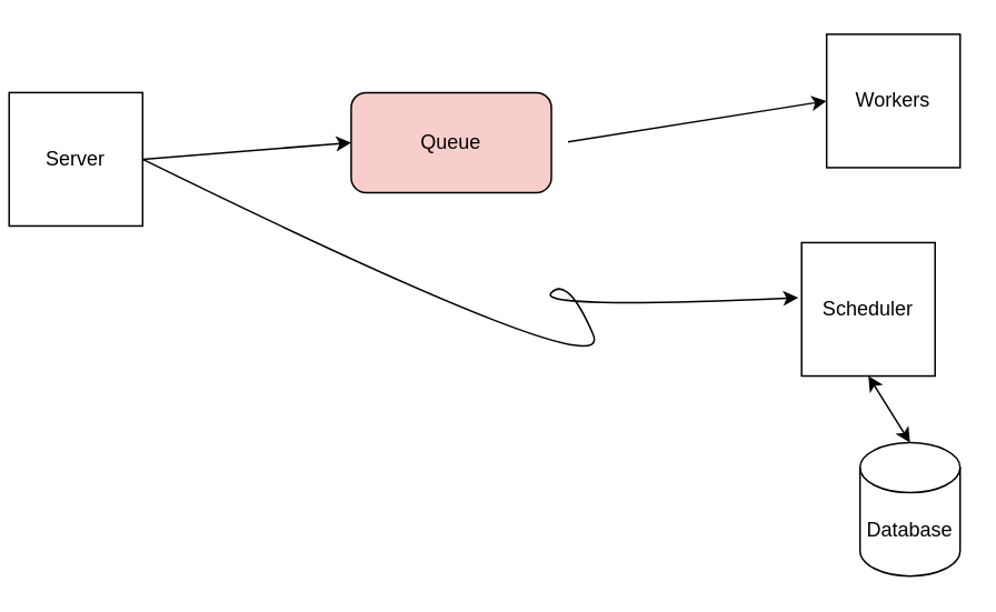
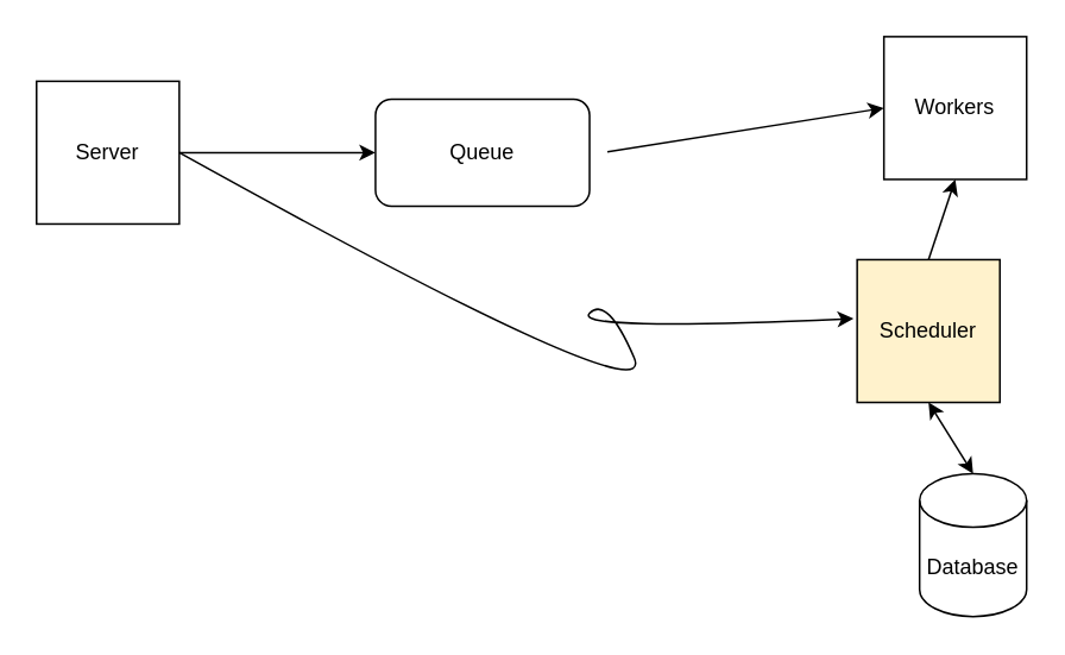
  <mxCell id="0" />
  <mxCell id="1" parent="0" />
- <mxCell id="2" value="Server" style="whiteSpace=wrap;html=1;aspect=fixed;" vertex="1" parent="1"><mxGeometry x="5" y="55" width="80" height="80" as="geometry" /></mxCell>
- <mxCell id="3" value="Queue" style="rounded=1;whiteSpace=wrap;html=1;fillColor=#f8cecc;" vertex="1" parent="1"><mxGeometry x="210" y="55" width="120" height="60" as="geometry" /></mxCell>
+ <mxCell id="2" value="Server" style="whiteSpace=wrap;html=1;aspect=fixed;" vertex="1" parent="1"><mxGeometry x="20" y="45" width="80" height="80" as="geometry" /></mxCell>
+ <mxCell id="3" value="Queue" style="rounded=1;whiteSpace=wrap;html=1;" vertex="1" parent="1"><mxGeometry x="210" y="55" width="120" height="60" as="geometry" /></mxCell>
  <mxCell id="4" value="Workers" style="whiteSpace=wrap;html=1;aspect=fixed;" vertex="1" parent="1"><mxGeometry x="495" y="20" width="80" height="80" as="geometry" /></mxCell>
- <mxCell id="5" value="Scheduler" style="whiteSpace=wrap;html=1;aspect=fixed;" vertex="1" parent="1"><mxGeometry x="480" y="145" width="80" height="80" as="geometry" /></mxCell>
+ <mxCell id="5" value="Scheduler" style="whiteSpace=wrap;html=1;aspect=fixed;fillColor=#fff2cc;" vertex="1" parent="1"><mxGeometry x="480" y="145" width="80" height="80" as="geometry" /></mxCell>
  <mxCell id="6" value="Database" style="shape=cylinder3;whiteSpace=wrap;html=1;boundedLbl=1;backgroundOutline=1;size=15;" vertex="1" parent="1"><mxGeometry x="515" y="265" width="60" height="80" as="geometry" /></mxCell>
  <mxCell id="7" value="" style="endArrow=classic;startArrow=classic;html=1;rounded=0;exitX=0.5;exitY=0;exitDx=0;exitDy=0;exitPerimeter=0;" edge="1" parent="1" source="6"><mxGeometry width="50" height="50" relative="1" as="geometry"><mxPoint x="470" y="275" as="sourcePoint" /><mxPoint x="520" y="225" as="targetPoint" /></mxGeometry></mxCell>
  <mxCell id="8" value="" style="endArrow=classic;html=1;rounded=0;entryX=0;entryY=0.5;entryDx=0;entryDy=0;exitX=1;exitY=0.5;exitDx=0;exitDy=0;" edge="1" parent="1" source="2" target="3"><mxGeometry width="50" height="50" relative="1" as="geometry"><mxPoint x="100" y="95" as="sourcePoint" /><mxPoint x="150" y="45" as="targetPoint" /></mxGeometry></mxCell>
  <mxCell id="9" value="" style="endArrow=classic;html=1;rounded=0;entryX=0;entryY=0.5;entryDx=0;entryDy=0;exitX=1;exitY=0.5;exitDx=0;exitDy=0;" edge="1" parent="1" target="4"><mxGeometry width="50" height="50" relative="1" as="geometry"><mxPoint x="340" y="84.5" as="sourcePoint" /><mxPoint x="450" y="84.5" as="targetPoint" /></mxGeometry></mxCell>
  <mxCell id="10" value="" style="curved=1;endArrow=classic;html=1;rounded=0;exitX=1;exitY=0.5;exitDx=0;exitDy=0;entryX=-0.025;entryY=0.413;entryDx=0;entryDy=0;entryPerimeter=0;" edge="1" parent="1" source="2" target="5"><mxGeometry width="50" height="50" relative="1" as="geometry"><mxPoint x="320" y="235" as="sourcePoint" /><mxPoint x="370" y="185" as="targetPoint" /><Array as="points"><mxPoint x="370" y="235" /><mxPoint x="340" y="165" /><mxPoint x="320" y="185" /></Array></mxGeometry></mxCell>
+ <mxCell id="11" value="" style="endArrow=classic;html=1;rounded=0;entryX=0.5;entryY=1;entryDx=0;entryDy=0;exitX=0.5;exitY=0;exitDx=0;exitDy=0;" edge="1" parent="1" source="5" target="4"><mxGeometry width="50" height="50" relative="1" as="geometry"><mxPoint x="510" y="145" as="sourcePoint" /><mxPoint x="560" y="95" as="targetPoint" /></mxGeometry></mxCell>
